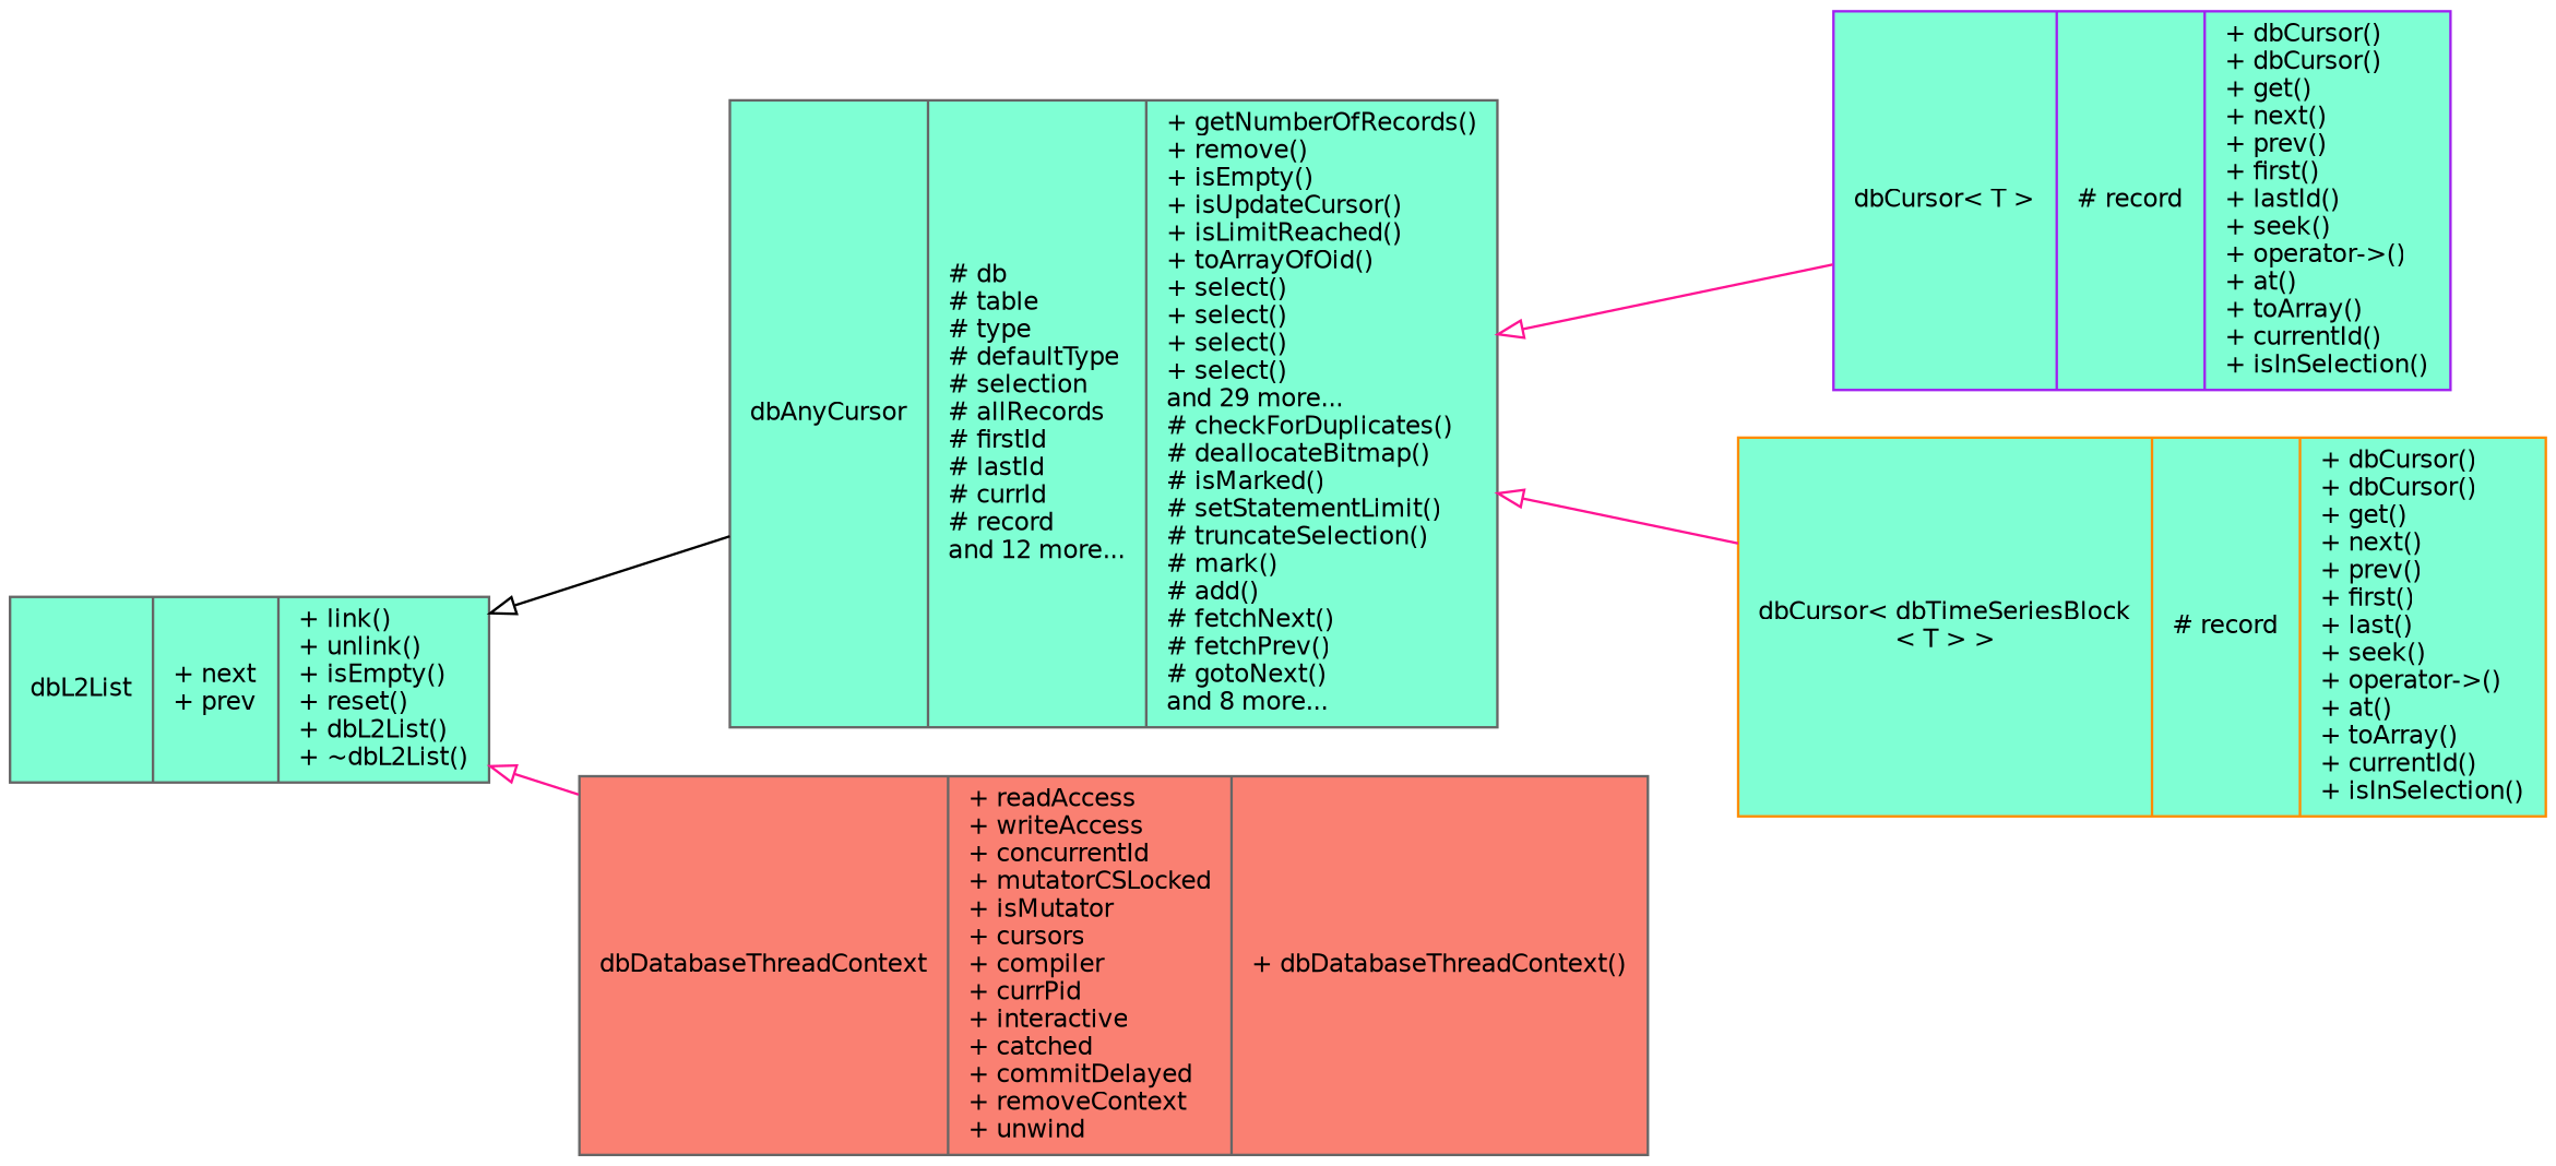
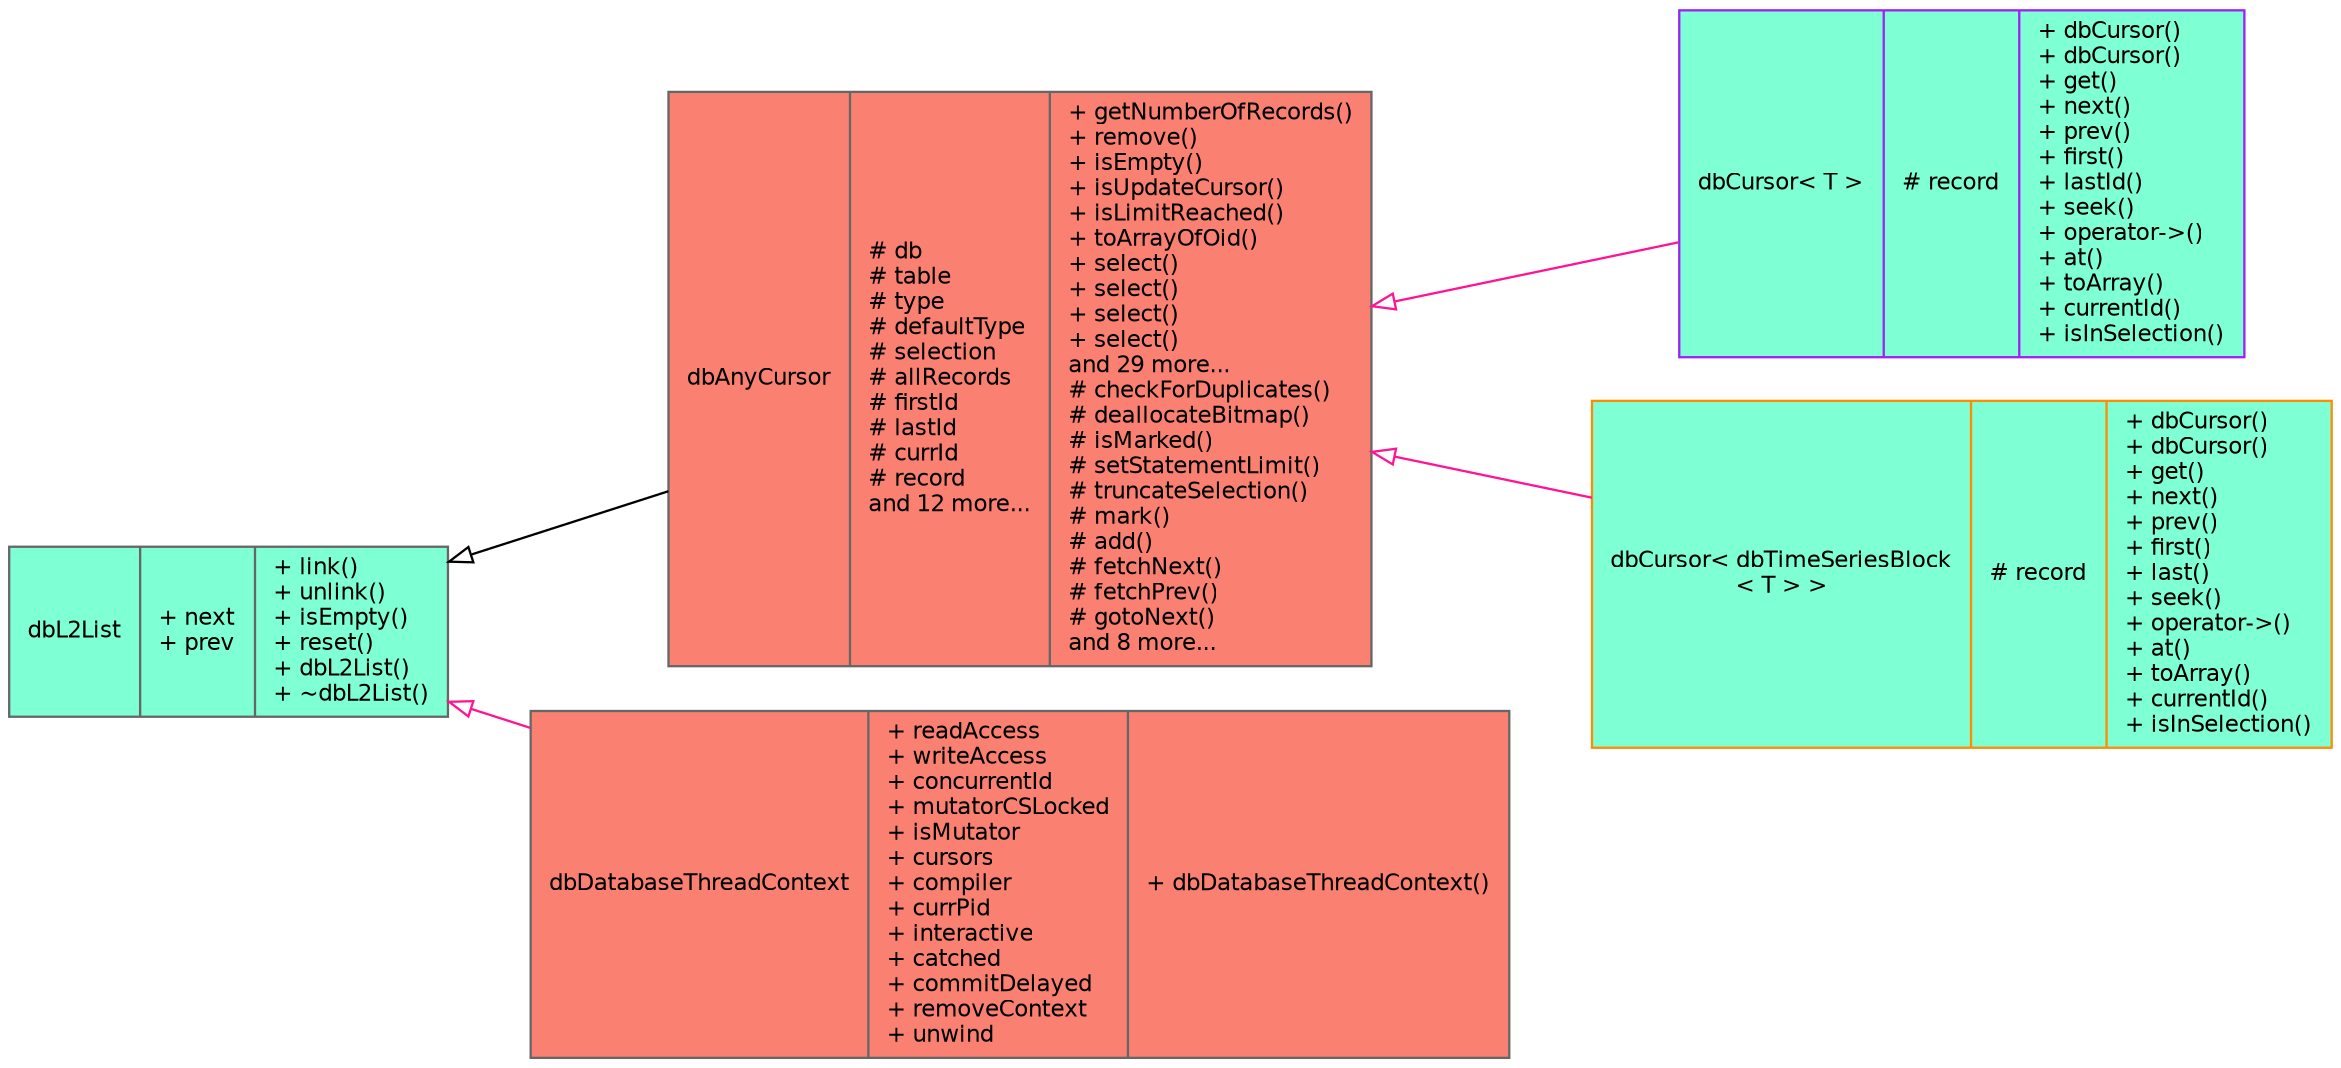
  digraph {
    rankdir=LR
    node [color=gray40 fillcolor=aquamarine fontname=Helvetica fontsize=10 shape=record style=filled]
    edge [arrowtail=onormal color=deeppink dir=back fontname=Helvetica fontsize=10 labelfontname=Helvetica labelfontsize=10 style=solid]
    n1 [fontcolor=black height=0.2 label="{dbL2List\n|+ next\l+ prev\l|+ link()\l+ unlink()\l+ isEmpty()\l+ reset()\l+ dbL2List()\l+ ~dbL2List()\l}" width=0.4]
-   n2 [height=0.2 label="{dbAnyCursor\n|# db\l# table\l# type\l# defaultType\l# selection\l# allRecords\l# firstId\l# lastId\l# currId\l# record\land 12 more...\l|+ getNumberOfRecords()\l+ remove()\l+ isEmpty()\l+ isUpdateCursor()\l+ isLimitReached()\l+ toArrayOfOid()\l+ select()\l+ select()\l+ select()\l+ select()\land 29 more...\l# checkForDuplicates()\l# deallocateBitmap()\l# isMarked()\l# setStatementLimit()\l# truncateSelection()\l# mark()\l# add()\l# fetchNext()\l# fetchPrev()\l# gotoNext()\land 8 more...\l}" width=0.4]
+   n2 [fillcolor=salmon height=0.2 label="{dbAnyCursor\n|# db\l# table\l# type\l# defaultType\l# selection\l# allRecords\l# firstId\l# lastId\l# currId\l# record\land 12 more...\l|+ getNumberOfRecords()\l+ remove()\l+ isEmpty()\l+ isUpdateCursor()\l+ isLimitReached()\l+ toArrayOfOid()\l+ select()\l+ select()\l+ select()\l+ select()\land 29 more...\l# checkForDuplicates()\l# deallocateBitmap()\l# isMarked()\l# setStatementLimit()\l# truncateSelection()\l# mark()\l# add()\l# fetchNext()\l# fetchPrev()\l# gotoNext()\land 8 more...\l}" width=0.4]
    n3 [fillcolor=salmon height=0.2 label="{dbDatabaseThreadContext\n|+ readAccess\l+ writeAccess\l+ concurrentId\l+ mutatorCSLocked\l+ isMutator\l+ cursors\l+ compiler\l+ currPid\l+ interactive\l+ catched\l+ commitDelayed\l+ removeContext\l+ unwind\l|+ dbDatabaseThreadContext()\l}" width=0.4]
    n4 [color=purple height=0.2 label="{dbCursor\< T \>\n|# record\l|+ dbCursor()\l+ dbCursor()\l+ get()\l+ next()\l+ prev()\l+ first()\l+ lastId()\l+ seek()\l+ operator-\>()\l+ at()\l+ toArray()\l+ currentId()\l+ isInSelection()\l}" width=0.4]
    n5 [color=darkorange height=0.2 label="{dbCursor\< dbTimeSeriesBlock\l\< T \> \>\n|# record\l|+ dbCursor()\l+ dbCursor()\l+ get()\l+ next()\l+ prev()\l+ first()\l+ last()\l+ seek()\l+ operator-\>()\l+ at()\l+ toArray()\l+ currentId()\l+ isInSelection()\l}" width=0.4]
    n1 -> n2 [color=black]
    n1 -> n3
    n2 -> n4
    n2 -> n5
  }
